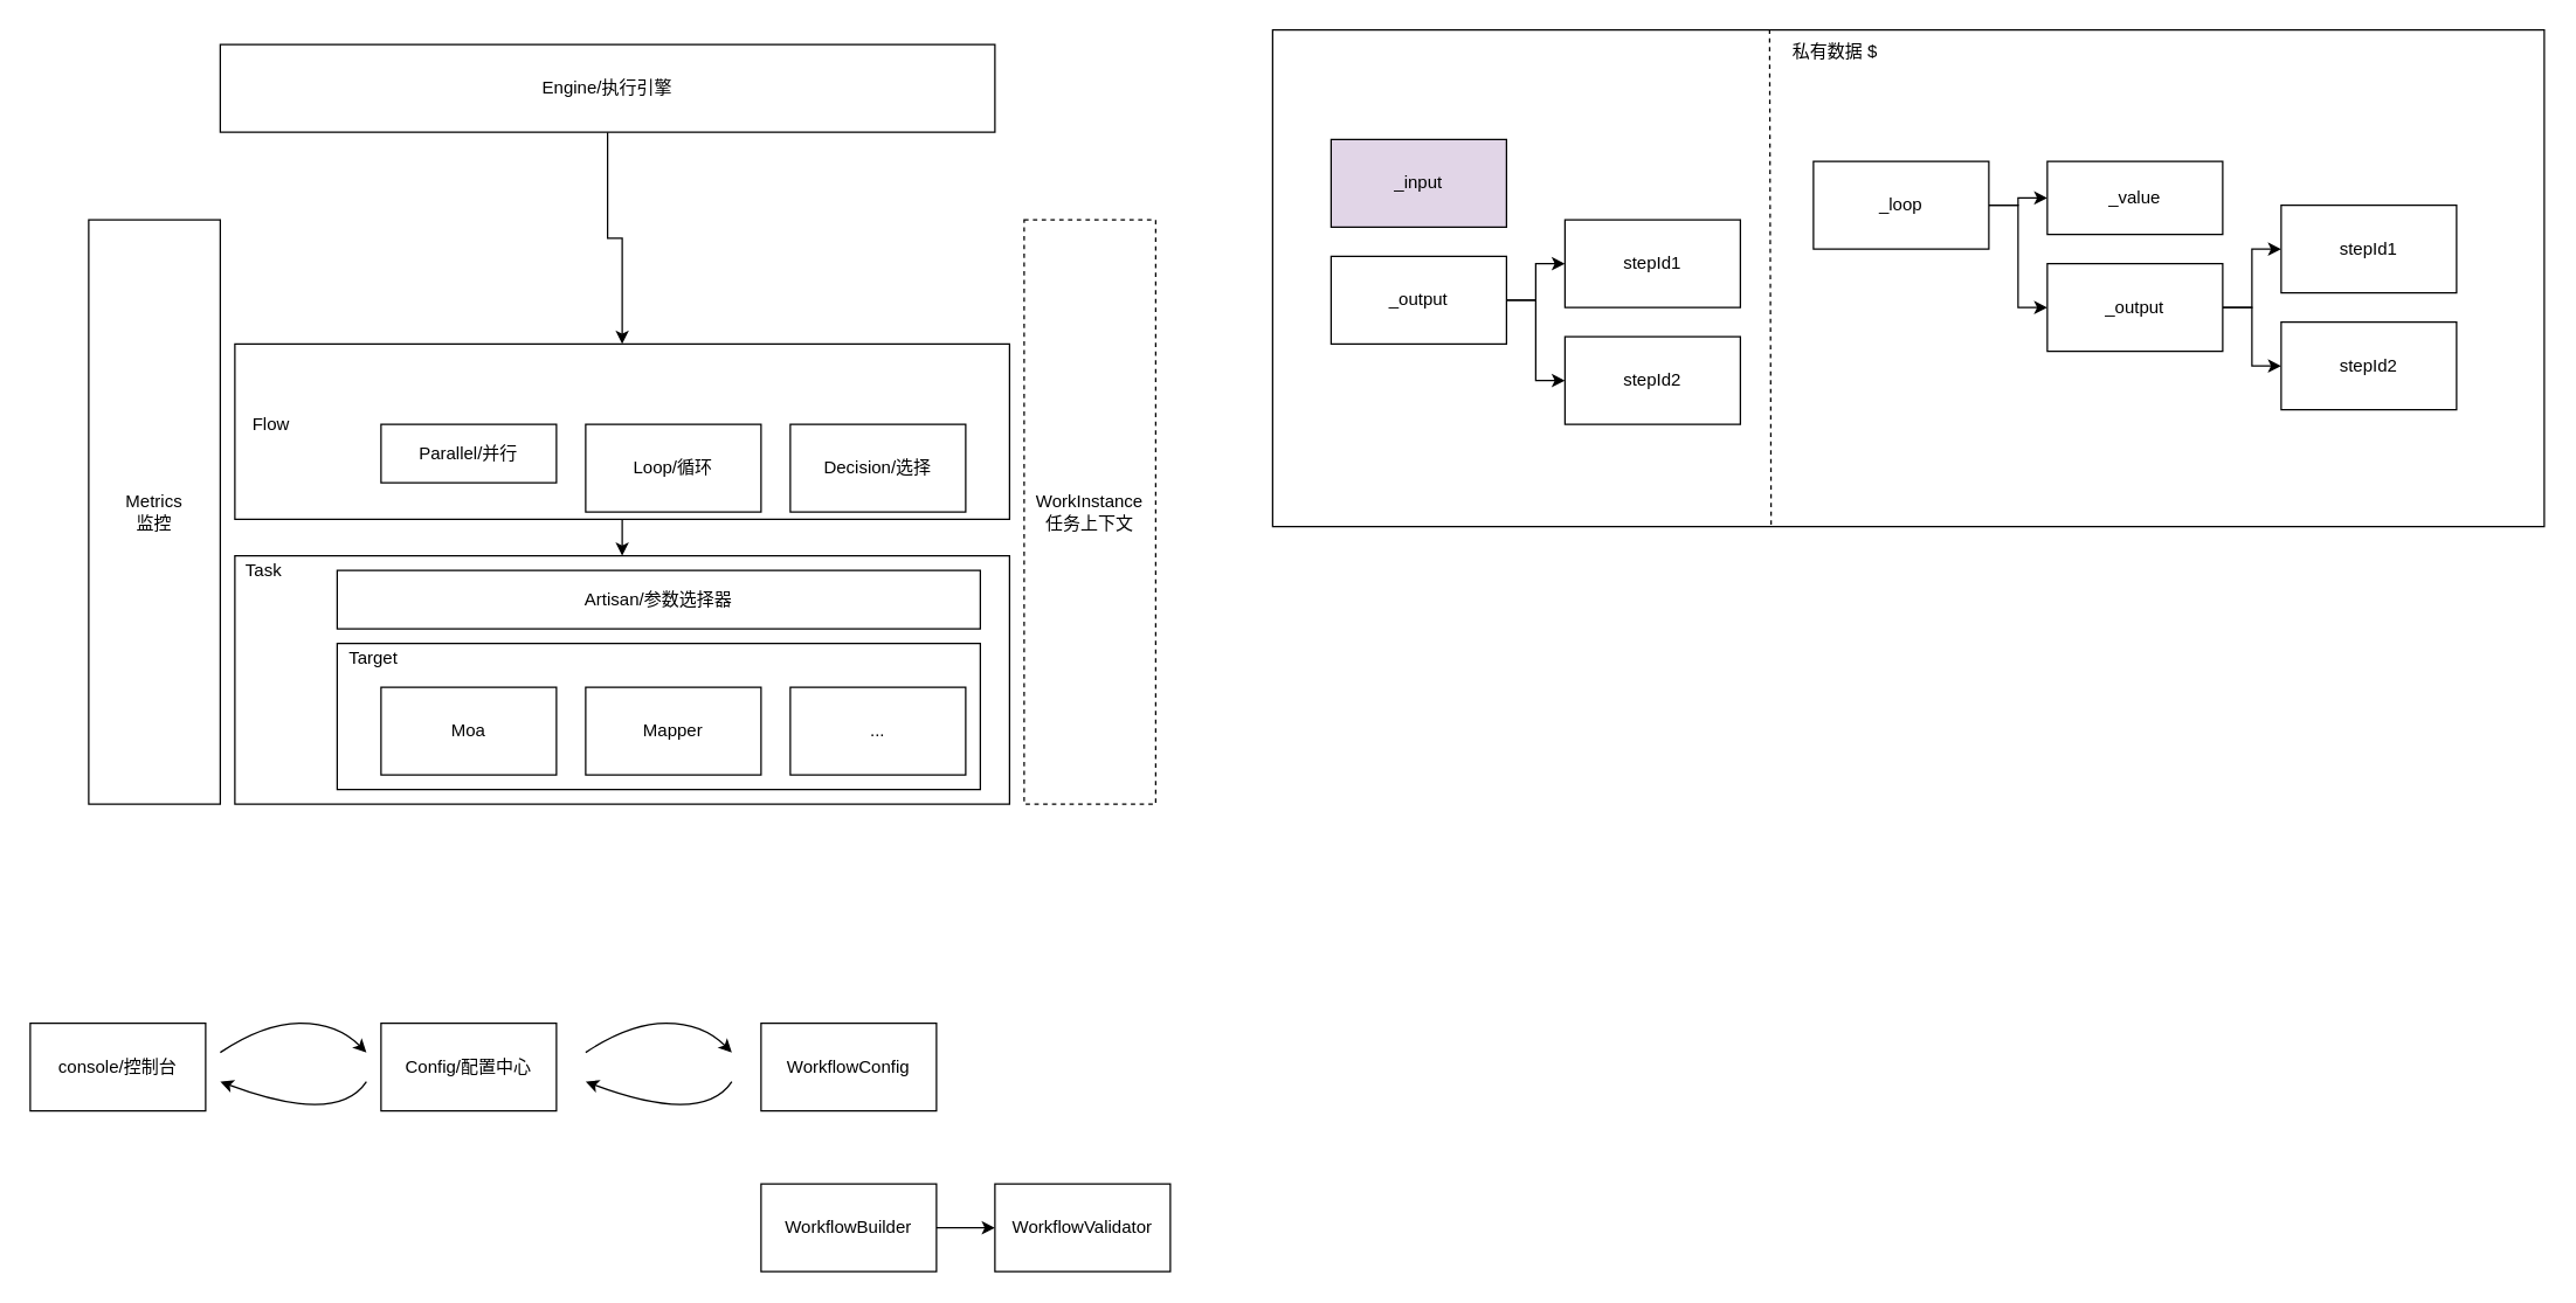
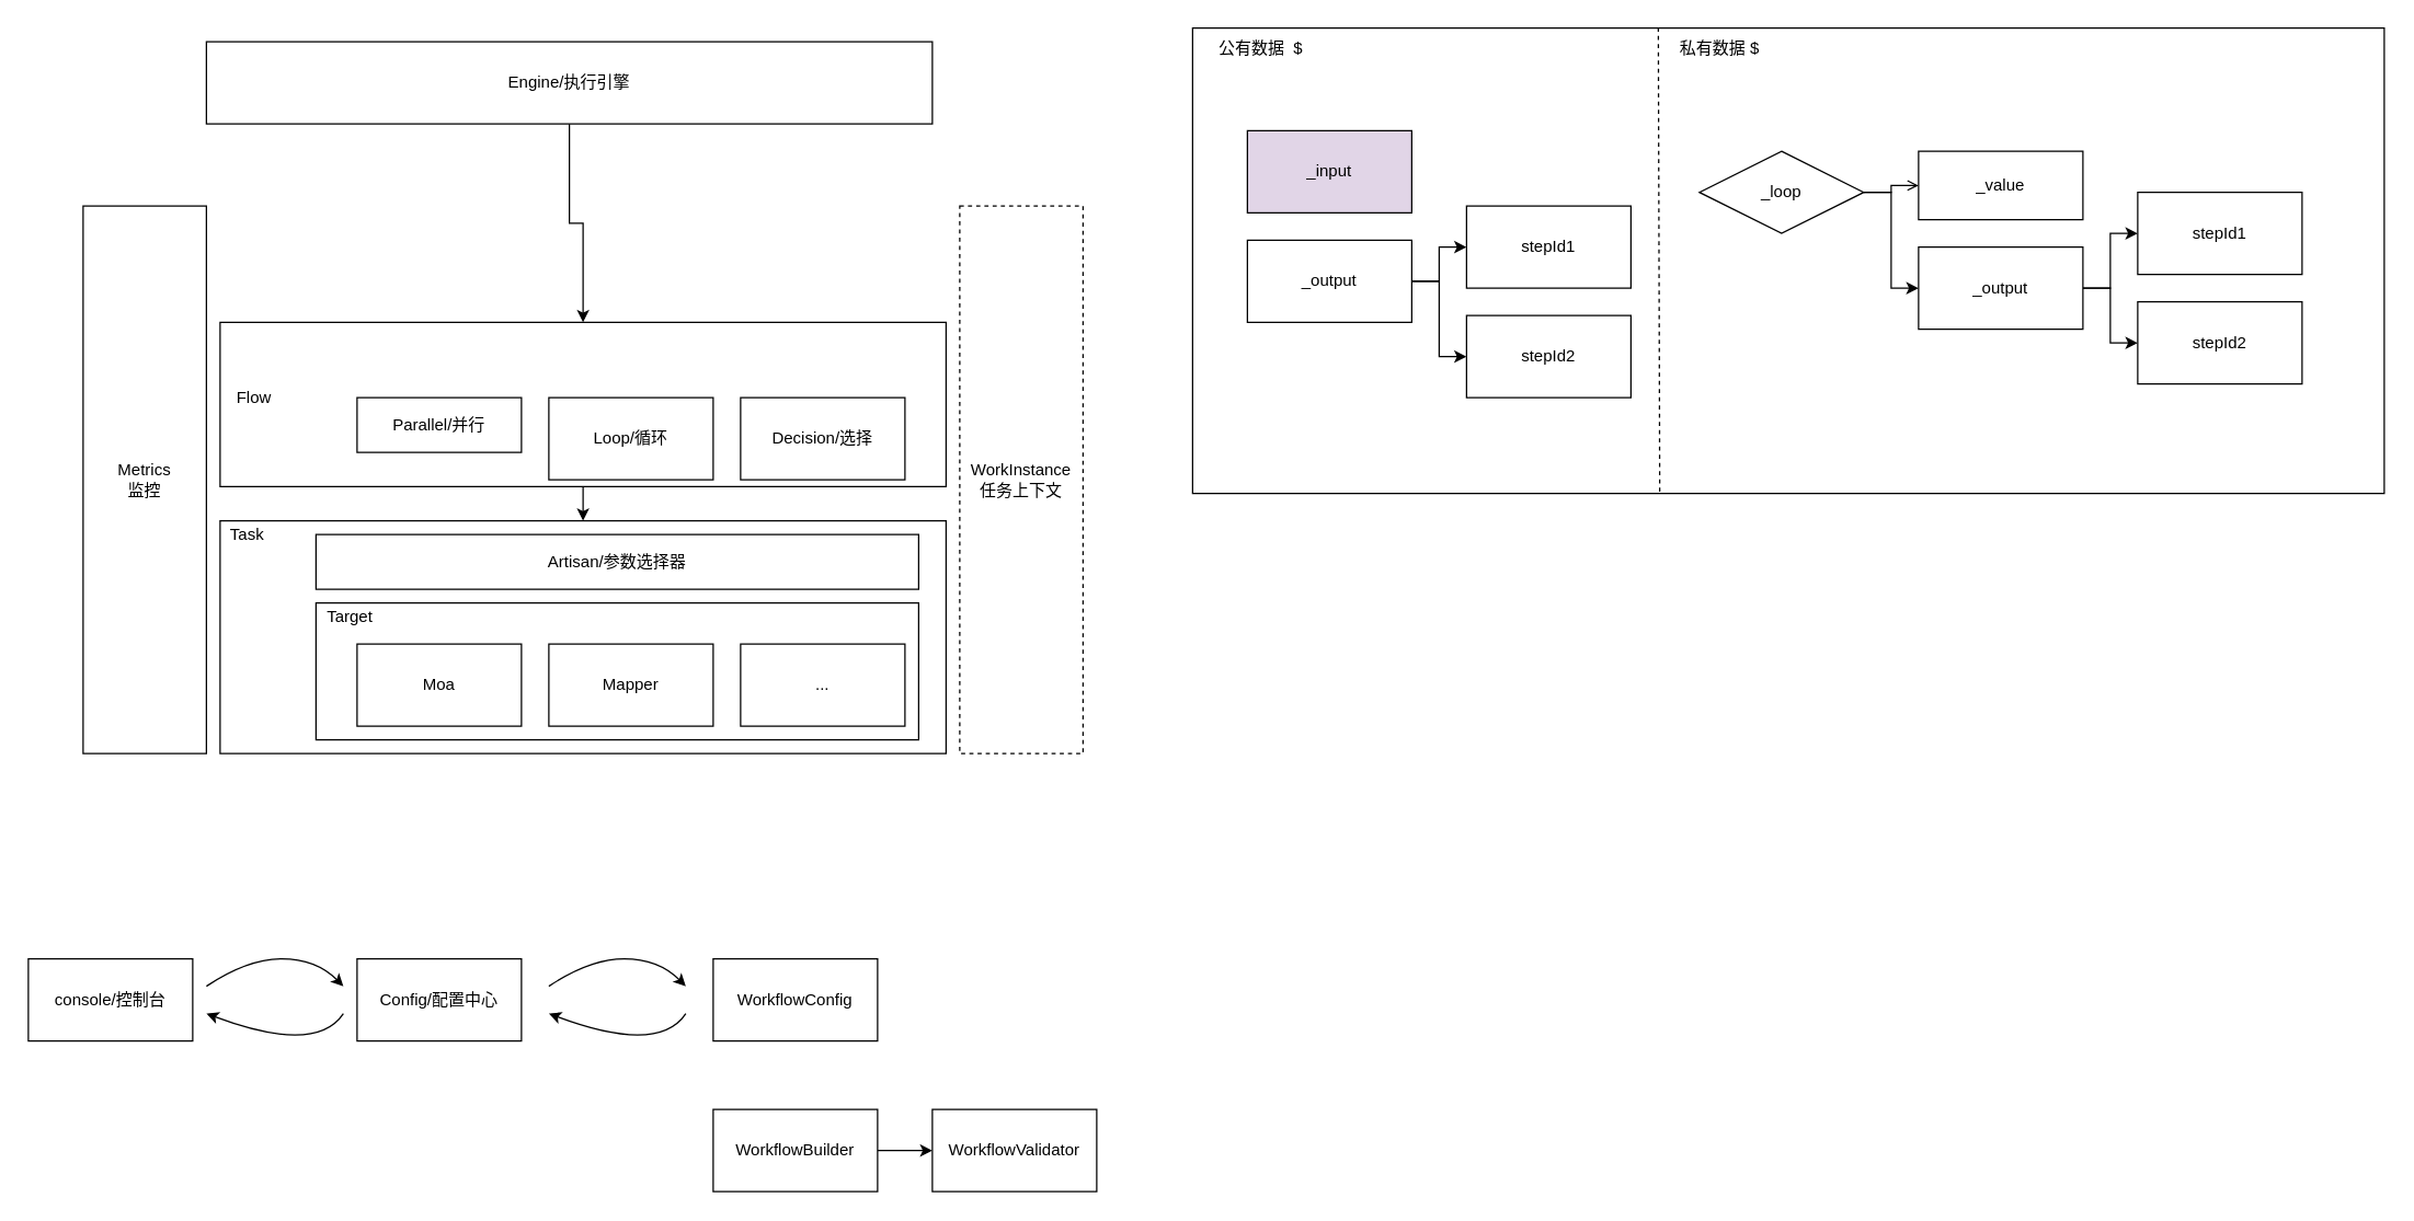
  <mxCell id="0" />
  <mxCell id="1" parent="0" />
  <mxCell id="2" value="" style="rounded=0;whiteSpace=wrap;html=1;" parent="1" vertex="1"><mxGeometry x="160" y="380" width="530" height="170" as="geometry" /></mxCell>
  <mxCell id="3" value="" style="rounded=0;whiteSpace=wrap;html=1;" vertex="1" parent="1"><mxGeometry x="230" y="440" width="440" height="100" as="geometry" /></mxCell>
  <mxCell id="4" value="" style="rounded=0;whiteSpace=wrap;html=1;" parent="1" vertex="1"><mxGeometry x="870" y="20" width="870" height="340" as="geometry" /></mxCell>
  <mxCell id="5" style="edgeStyle=orthogonalEdgeStyle;rounded=0;orthogonalLoop=1;jettySize=auto;html=1;exitX=0.5;exitY=1;exitDx=0;exitDy=0;entryX=0.5;entryY=0;entryDx=0;entryDy=0;" edge="1" parent="1" source="6" target="2"><mxGeometry relative="1" as="geometry" /></mxCell>
  <mxCell id="6" value="" style="rounded=0;whiteSpace=wrap;html=1;" parent="1" vertex="1"><mxGeometry x="160" y="235" width="530" height="120" as="geometry" /></mxCell>
  <mxCell id="7" value="Parallel/并行" style="rounded=0;whiteSpace=wrap;html=1;" parent="1" vertex="1"><mxGeometry x="260" y="290" width="120" height="40" as="geometry" /></mxCell>
  <mxCell id="8" value="Decision/选择" style="rounded=0;whiteSpace=wrap;html=1;" parent="1" vertex="1"><mxGeometry x="540" y="290" width="120" height="60" as="geometry" /></mxCell>
  <mxCell id="9" value="Loop/循环" style="rounded=0;whiteSpace=wrap;html=1;" parent="1" vertex="1"><mxGeometry x="400" y="290" width="120" height="60" as="geometry" /></mxCell>
  <mxCell id="10" value="_input" style="rounded=0;whiteSpace=wrap;html=1;fillColor=#e1d5e7;" parent="1" vertex="1"><mxGeometry x="910" y="95" width="120" height="60" as="geometry" /></mxCell>
  <mxCell id="11" style="edgeStyle=orthogonalEdgeStyle;rounded=0;orthogonalLoop=1;jettySize=auto;html=1;exitX=0.5;exitY=1;exitDx=0;exitDy=0;entryX=0.5;entryY=0;entryDx=0;entryDy=0;" edge="1" parent="1" source="12" target="6"><mxGeometry relative="1" as="geometry" /></mxCell>
  <mxCell id="12" value="Engine/执行引擎" style="rounded=0;whiteSpace=wrap;html=1;" parent="1" vertex="1"><mxGeometry x="150" y="30" width="530" height="60" as="geometry" /></mxCell>
  <mxCell id="13" value="Moa" style="rounded=0;whiteSpace=wrap;html=1;" parent="1" vertex="1"><mxGeometry x="260" y="470" width="120" height="60" as="geometry" /></mxCell>
  <mxCell id="14" value="Mapper" style="rounded=0;whiteSpace=wrap;html=1;" parent="1" vertex="1"><mxGeometry x="400" y="470" width="120" height="60" as="geometry" /></mxCell>
  <mxCell id="15" value="..." style="rounded=0;whiteSpace=wrap;html=1;" parent="1" vertex="1"><mxGeometry x="540" y="470" width="120" height="60" as="geometry" /></mxCell>
  <mxCell id="16" value="Task" style="text;html=1;strokeColor=none;fillColor=none;align=center;verticalAlign=middle;whiteSpace=wrap;rounded=0;" parent="1" vertex="1"><mxGeometry x="160" y="380" width="40" height="20" as="geometry" /></mxCell>
  <mxCell id="17" value="Flow" style="text;html=1;strokeColor=none;fillColor=none;align=center;verticalAlign=middle;whiteSpace=wrap;rounded=0;" parent="1" vertex="1"><mxGeometry x="165" y="280" width="40" height="20" as="geometry" /></mxCell>
  <mxCell id="18" style="edgeStyle=orthogonalEdgeStyle;rounded=0;orthogonalLoop=1;jettySize=auto;html=1;exitX=1;exitY=0.5;exitDx=0;exitDy=0;entryX=0;entryY=0.5;entryDx=0;entryDy=0;" parent="1" source="20" target="30" edge="1"><mxGeometry relative="1" as="geometry" /></mxCell>
  <mxCell id="19" style="edgeStyle=orthogonalEdgeStyle;rounded=0;orthogonalLoop=1;jettySize=auto;html=1;exitX=1;exitY=0.5;exitDx=0;exitDy=0;entryX=0;entryY=0.5;entryDx=0;entryDy=0;" parent="1" source="20" target="31" edge="1"><mxGeometry relative="1" as="geometry" /></mxCell>
  <mxCell id="20" value="_output" style="rounded=0;whiteSpace=wrap;html=1;" parent="1" vertex="1"><mxGeometry x="910" y="175" width="120" height="60" as="geometry" /></mxCell>
- <mxCell id="21" style="edgeStyle=orthogonalEdgeStyle;rounded=0;orthogonalLoop=1;jettySize=auto;html=1;exitX=1;exitY=0.5;exitDx=0;exitDy=0;entryX=0;entryY=0.5;entryDx=0;entryDy=0;" parent="1" source="23" target="26" edge="1"><mxGeometry relative="1" as="geometry" /></mxCell>
+ <mxCell id="21" style="edgeStyle=orthogonalEdgeStyle;rounded=0;orthogonalLoop=1;jettySize=auto;html=1;exitX=1;exitY=0.5;exitDx=0;exitDy=0;entryX=0;entryY=0.5;entryDx=0;entryDy=0;endArrow=open;" parent="1" source="23" target="26" edge="1"><mxGeometry relative="1" as="geometry" /></mxCell>
  <mxCell id="22" style="edgeStyle=orthogonalEdgeStyle;rounded=0;orthogonalLoop=1;jettySize=auto;html=1;exitX=1;exitY=0.5;exitDx=0;exitDy=0;entryX=0;entryY=0.5;entryDx=0;entryDy=0;" parent="1" source="23" target="29" edge="1"><mxGeometry relative="1" as="geometry" /></mxCell>
- <mxCell id="23" value="_loop" style="rounded=0;whiteSpace=wrap;html=1;" parent="1" vertex="1"><mxGeometry x="1240" y="110" width="120" height="60" as="geometry" /></mxCell>
+ <mxCell id="23" value="_loop" style="rhombus;whiteSpace=wrap;html=1;" parent="1" vertex="1"><mxGeometry x="1240" y="110" width="120" height="60" as="geometry" /></mxCell>
+ <mxCell id="24" value="公有数据&amp;nbsp; $" style="text;html=1;strokeColor=none;fillColor=none;align=center;verticalAlign=middle;whiteSpace=wrap;rounded=0;" parent="1" vertex="1"><mxGeometry x="870" y="20" width="100" height="30" as="geometry" /></mxCell>
  <mxCell id="25" value="私有数据 $" style="text;html=1;strokeColor=none;fillColor=none;align=center;verticalAlign=middle;whiteSpace=wrap;rounded=0;" parent="1" vertex="1"><mxGeometry x="1210" y="20" width="90" height="30" as="geometry" /></mxCell>
  <mxCell id="26" value="_value" style="rounded=0;whiteSpace=wrap;html=1;" parent="1" vertex="1"><mxGeometry x="1400" y="110" width="120" height="50" as="geometry" /></mxCell>
  <mxCell id="27" style="edgeStyle=orthogonalEdgeStyle;rounded=0;orthogonalLoop=1;jettySize=auto;html=1;exitX=1;exitY=0.5;exitDx=0;exitDy=0;entryX=0;entryY=0.5;entryDx=0;entryDy=0;" parent="1" source="29" target="33" edge="1"><mxGeometry relative="1" as="geometry" /></mxCell>
  <mxCell id="28" style="edgeStyle=orthogonalEdgeStyle;rounded=0;orthogonalLoop=1;jettySize=auto;html=1;exitX=1;exitY=0.5;exitDx=0;exitDy=0;entryX=0;entryY=0.5;entryDx=0;entryDy=0;" parent="1" source="29" target="34" edge="1"><mxGeometry relative="1" as="geometry" /></mxCell>
  <mxCell id="29" value="_output" style="rounded=0;whiteSpace=wrap;html=1;" parent="1" vertex="1"><mxGeometry x="1400" y="180" width="120" height="60" as="geometry" /></mxCell>
  <mxCell id="30" value="stepId1" style="rounded=0;whiteSpace=wrap;html=1;" parent="1" vertex="1"><mxGeometry x="1070" y="150" width="120" height="60" as="geometry" /></mxCell>
  <mxCell id="31" value="stepId2" style="rounded=0;whiteSpace=wrap;html=1;" parent="1" vertex="1"><mxGeometry x="1070" y="230" width="120" height="60" as="geometry" /></mxCell>
  <mxCell id="32" value="" style="endArrow=none;dashed=1;html=1;entryX=0;entryY=0;entryDx=0;entryDy=0;exitX=0.392;exitY=0.996;exitDx=0;exitDy=0;exitPerimeter=0;" parent="1" source="4" target="25" edge="1"><mxGeometry width="50" height="50" relative="1" as="geometry"><mxPoint x="1210" y="350" as="sourcePoint" /><mxPoint x="1250" y="110" as="targetPoint" /></mxGeometry></mxCell>
  <mxCell id="33" value="stepId1" style="rounded=0;whiteSpace=wrap;html=1;" parent="1" vertex="1"><mxGeometry x="1560" y="140" width="120" height="60" as="geometry" /></mxCell>
  <mxCell id="34" value="stepId2" style="rounded=0;whiteSpace=wrap;html=1;" parent="1" vertex="1"><mxGeometry x="1560" y="220" width="120" height="60" as="geometry" /></mxCell>
  <mxCell id="35" value="WorkInstance&lt;br&gt;任务上下文" style="rounded=0;whiteSpace=wrap;html=1;dashed=1;" vertex="1" parent="1"><mxGeometry x="700" y="150" width="90" height="400" as="geometry" /></mxCell>
  <mxCell id="36" value="Target" style="text;html=1;strokeColor=none;fillColor=none;align=center;verticalAlign=middle;whiteSpace=wrap;rounded=0;" vertex="1" parent="1"><mxGeometry x="230" y="440" width="50" height="20" as="geometry" /></mxCell>
  <mxCell id="37" value="Artisan/参数选择器" style="rounded=0;whiteSpace=wrap;html=1;" vertex="1" parent="1"><mxGeometry x="230" y="390" width="440" height="40" as="geometry" /></mxCell>
  <mxCell id="38" value="Metrics&lt;br&gt;监控" style="rounded=0;whiteSpace=wrap;html=1;" vertex="1" parent="1"><mxGeometry x="60" y="150" width="90" height="400" as="geometry" /></mxCell>
  <mxCell id="39" value="Config/配置中心" style="rounded=0;whiteSpace=wrap;html=1;" vertex="1" parent="1"><mxGeometry x="260" y="700" width="120" height="60" as="geometry" /></mxCell>
  <mxCell id="40" value="WorkflowConfig" style="rounded=0;whiteSpace=wrap;html=1;" vertex="1" parent="1"><mxGeometry x="520" y="700" width="120" height="60" as="geometry" /></mxCell>
  <mxCell id="41" value="" style="curved=1;endArrow=classic;html=1;" edge="1" parent="1"><mxGeometry width="50" height="50" relative="1" as="geometry"><mxPoint x="400" y="720" as="sourcePoint" /><mxPoint x="500" y="720" as="targetPoint" /><Array as="points"><mxPoint x="430" y="700" /><mxPoint x="480" y="700" /></Array></mxGeometry></mxCell>
  <mxCell id="42" value="" style="curved=1;endArrow=classic;html=1;" edge="1" parent="1"><mxGeometry width="50" height="50" relative="1" as="geometry"><mxPoint x="500" y="740" as="sourcePoint" /><mxPoint x="400" y="740" as="targetPoint" /><Array as="points"><mxPoint x="480" y="770" /></Array></mxGeometry></mxCell>
  <mxCell id="43" value="console/控制台" style="rounded=0;whiteSpace=wrap;html=1;" vertex="1" parent="1"><mxGeometry x="20" y="700" width="120" height="60" as="geometry" /></mxCell>
  <mxCell id="44" value="" style="curved=1;endArrow=classic;html=1;" edge="1" parent="1"><mxGeometry width="50" height="50" relative="1" as="geometry"><mxPoint x="150" y="720" as="sourcePoint" /><mxPoint x="250" y="720" as="targetPoint" /><Array as="points"><mxPoint x="180" y="700" /><mxPoint x="230" y="700" /></Array></mxGeometry></mxCell>
  <mxCell id="45" value="" style="curved=1;endArrow=classic;html=1;" edge="1" parent="1"><mxGeometry width="50" height="50" relative="1" as="geometry"><mxPoint x="250" y="740" as="sourcePoint" /><mxPoint x="150" y="740" as="targetPoint" /><Array as="points"><mxPoint x="230" y="770" /></Array></mxGeometry></mxCell>
  <mxCell id="46" style="edgeStyle=orthogonalEdgeStyle;rounded=0;orthogonalLoop=1;jettySize=auto;html=1;exitX=1;exitY=0.5;exitDx=0;exitDy=0;entryX=0;entryY=0.5;entryDx=0;entryDy=0;" edge="1" parent="1" source="47" target="48"><mxGeometry relative="1" as="geometry" /></mxCell>
  <mxCell id="47" value="WorkflowBuilder" style="rounded=0;whiteSpace=wrap;html=1;" vertex="1" parent="1"><mxGeometry x="520" y="810" width="120" height="60" as="geometry" /></mxCell>
  <mxCell id="48" value="WorkflowValidator" style="rounded=0;whiteSpace=wrap;html=1;" vertex="1" parent="1"><mxGeometry x="680" y="810" width="120" height="60" as="geometry" /></mxCell>
